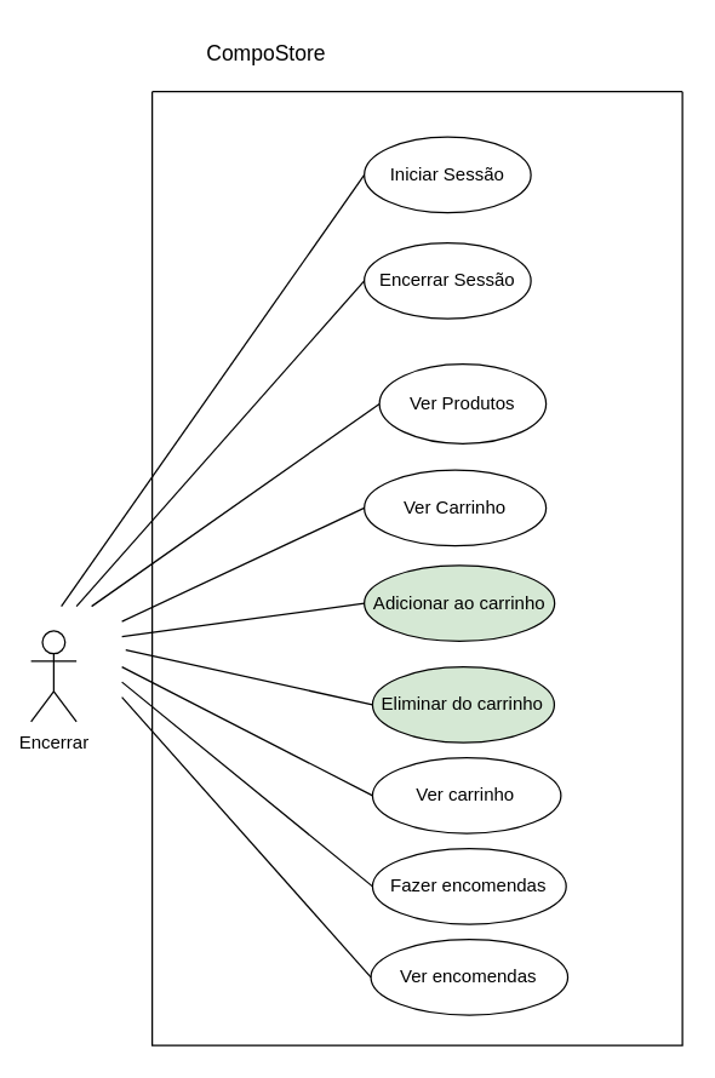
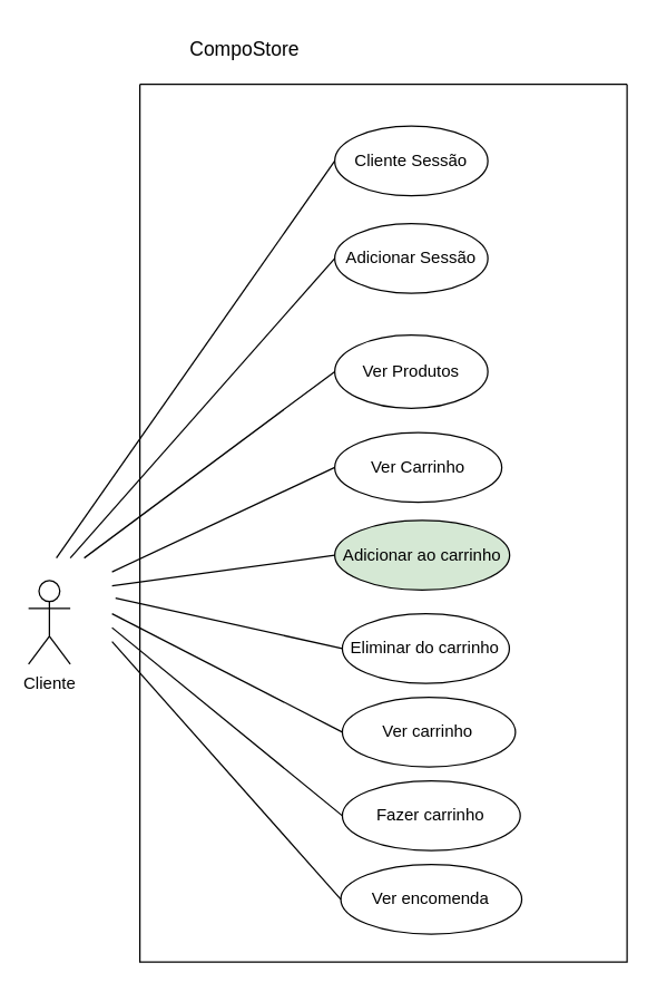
  <mxCell id="0" />
  <mxCell id="1" parent="0" />
- <mxCell id="2" value="Encerrar" style="shape=umlActor;verticalLabelPosition=bottom;verticalAlign=top;html=1;outlineConnect=0;labelBackgroundColor=none;" parent="1" vertex="1"><mxGeometry x="20" y="416.25" width="30" height="60" as="geometry" /></mxCell>
- <mxCell id="3" value="Fazer encomendas" style="ellipse;whiteSpace=wrap;html=1;labelBackgroundColor=none;" parent="1" vertex="1"><mxGeometry x="245.45" y="560" width="127.81" height="50" as="geometry" /></mxCell>
- <mxCell id="4" value="Ver encomendas" style="ellipse;whiteSpace=wrap;html=1;labelBackgroundColor=none;" parent="1" vertex="1"><mxGeometry x="244.35" y="620" width="130" height="50" as="geometry" /></mxCell>
+ <mxCell id="2" value="Cliente" style="shape=umlActor;verticalLabelPosition=bottom;verticalAlign=top;html=1;outlineConnect=0;labelBackgroundColor=none;" parent="1" vertex="1"><mxGeometry x="20" y="416.25" width="30" height="60" as="geometry" /></mxCell>
+ <mxCell id="3" value="Fazer carrinho" style="ellipse;whiteSpace=wrap;html=1;labelBackgroundColor=none;" parent="1" vertex="1"><mxGeometry x="245.45" y="560" width="127.81" height="50" as="geometry" /></mxCell>
+ <mxCell id="4" value="Ver encomenda" style="ellipse;whiteSpace=wrap;html=1;labelBackgroundColor=none;" parent="1" vertex="1"><mxGeometry x="244.35" y="620" width="130" height="50" as="geometry" /></mxCell>
  <mxCell id="5" value="" style="endArrow=none;html=1;rounded=0;entryX=0;entryY=0.5;entryDx=0;entryDy=0;" parent="1" target="17" edge="1"><mxGeometry width="50" height="50" relative="1" as="geometry"><mxPoint x="40" y="400" as="sourcePoint" /><mxPoint x="82.5" y="237.5" as="targetPoint" /></mxGeometry></mxCell>
  <mxCell id="6" value="" style="endArrow=none;html=1;rounded=0;entryX=0;entryY=0.5;entryDx=0;entryDy=0;" parent="1" target="18" edge="1"><mxGeometry width="50" height="50" relative="1" as="geometry"><mxPoint x="50" y="400" as="sourcePoint" /><mxPoint x="334" y="299.75" as="targetPoint" /></mxGeometry></mxCell>
  <mxCell id="7" value="" style="endArrow=none;html=1;rounded=0;entryX=0;entryY=0.5;entryDx=0;entryDy=0;" parent="1" target="10" edge="1"><mxGeometry width="50" height="50" relative="1" as="geometry"><mxPoint x="80" y="440" as="sourcePoint" /><mxPoint x="404.5" y="413.75" as="targetPoint" /><Array as="points" /></mxGeometry></mxCell>
  <mxCell id="8" value="" style="endArrow=none;html=1;rounded=0;entryX=0;entryY=0.5;entryDx=0;entryDy=0;" parent="1" target="4" edge="1"><mxGeometry width="50" height="50" relative="1" as="geometry"><mxPoint x="80" y="460" as="sourcePoint" /><mxPoint x="415" y="423.75" as="targetPoint" /></mxGeometry></mxCell>
- <mxCell id="9" value="Eliminar do carrinho" style="ellipse;whiteSpace=wrap;html=1;labelBackgroundColor=none;fillColor=#d5e8d4;" parent="1" vertex="1"><mxGeometry x="245.45" y="440" width="120" height="50" as="geometry" /></mxCell>
+ <mxCell id="9" value="Eliminar do carrinho" style="ellipse;whiteSpace=wrap;html=1;labelBackgroundColor=none;" parent="1" vertex="1"><mxGeometry x="245.45" y="440" width="120" height="50" as="geometry" /></mxCell>
  <mxCell id="10" value="Ver carrinho" style="ellipse;whiteSpace=wrap;html=1;labelBackgroundColor=none;" parent="1" vertex="1"><mxGeometry x="245.45" y="500" width="124.35" height="50" as="geometry" /></mxCell>
  <mxCell id="11" value="" style="endArrow=none;html=1;rounded=0;entryX=0;entryY=0.5;entryDx=0;entryDy=0;" parent="1" target="3" edge="1"><mxGeometry width="50" height="50" relative="1" as="geometry"><mxPoint x="80" y="450" as="sourcePoint" /><mxPoint x="450" y="450" as="targetPoint" /></mxGeometry></mxCell>
  <mxCell id="12" value="" style="endArrow=none;html=1;rounded=0;entryX=0;entryY=0.5;entryDx=0;entryDy=0;" parent="1" target="9" edge="1"><mxGeometry width="50" height="50" relative="1" as="geometry"><mxPoint x="82.5" y="428.75" as="sourcePoint" /><mxPoint x="465.75" y="355" as="targetPoint" /></mxGeometry></mxCell>
  <mxCell id="13" value="" style="endArrow=none;html=1;rounded=0;entryX=0;entryY=0.5;entryDx=0;entryDy=0;" parent="1" target="21" edge="1"><mxGeometry width="50" height="50" relative="1" as="geometry"><mxPoint x="80" y="420" as="sourcePoint" /><mxPoint x="270" y="291" as="targetPoint" /></mxGeometry></mxCell>
  <mxCell id="14" value="" style="endArrow=none;html=1;rounded=0;entryX=0;entryY=0.5;entryDx=0;entryDy=0;" parent="1" target="20" edge="1"><mxGeometry width="50" height="50" relative="1" as="geometry"><mxPoint x="80" y="410" as="sourcePoint" /><mxPoint x="386.25" y="285" as="targetPoint" /></mxGeometry></mxCell>
  <mxCell id="15" value="" style="endArrow=none;html=1;rounded=0;entryX=0;entryY=0.5;entryDx=0;entryDy=0;" parent="1" target="19" edge="1"><mxGeometry width="50" height="50" relative="1" as="geometry"><mxPoint x="60" y="400" as="sourcePoint" /><mxPoint x="250" y="267.5" as="targetPoint" /></mxGeometry></mxCell>
  <mxCell id="16" value="" style="swimlane;startSize=0;" parent="1" vertex="1"><mxGeometry x="100" y="60" width="350" height="630" as="geometry" /></mxCell>
- <mxCell id="17" value="Iniciar Sessão" style="ellipse;whiteSpace=wrap;html=1;labelBackgroundColor=none;" parent="16" vertex="1"><mxGeometry x="140.0" y="30" width="110" height="50" as="geometry" /></mxCell>
- <mxCell id="18" value="Encerrar Sessão" style="ellipse;whiteSpace=wrap;html=1;labelBackgroundColor=none;" parent="16" vertex="1"><mxGeometry x="140.0" y="100" width="110" height="50" as="geometry" /></mxCell>
- <mxCell id="19" value="Ver Produtos" style="ellipse;whiteSpace=wrap;html=1;labelBackgroundColor=none;" parent="16" vertex="1"><mxGeometry x="150" y="180" width="110" height="52.5" as="geometry" /></mxCell>
+ <mxCell id="17" value="Cliente Sessão" style="ellipse;whiteSpace=wrap;html=1;labelBackgroundColor=none;" parent="16" vertex="1"><mxGeometry x="140.0" y="30" width="110" height="50" as="geometry" /></mxCell>
+ <mxCell id="18" value="Adicionar Sessão" style="ellipse;whiteSpace=wrap;html=1;labelBackgroundColor=none;" parent="16" vertex="1"><mxGeometry x="140.0" y="100" width="110" height="50" as="geometry" /></mxCell>
+ <mxCell id="19" value="Ver Produtos" style="ellipse;whiteSpace=wrap;html=1;labelBackgroundColor=none;" parent="16" vertex="1"><mxGeometry x="140.0" y="180" width="110" height="52.5" as="geometry" /></mxCell>
  <mxCell id="20" value="Ver Carrinho" style="ellipse;whiteSpace=wrap;html=1;labelBackgroundColor=none;" parent="16" vertex="1"><mxGeometry x="140" y="250" width="120" height="50" as="geometry" /></mxCell>
  <mxCell id="21" value="Adicionar ao carrinho" style="ellipse;whiteSpace=wrap;html=1;labelBackgroundColor=none;fillColor=#d5e8d4;" parent="16" vertex="1"><mxGeometry x="140" y="313" width="125.65" height="50" as="geometry" /></mxCell>
  <mxCell id="22" value="&lt;font style=&quot;font-size: 14px;&quot;&gt;CompoStore&lt;/font&gt;" style="text;html=1;align=center;verticalAlign=middle;resizable=0;points=[];autosize=1;strokeColor=none;fillColor=none;" parent="1" vertex="1"><mxGeometry x="125" y="20" width="100" height="30" as="geometry" /></mxCell>
